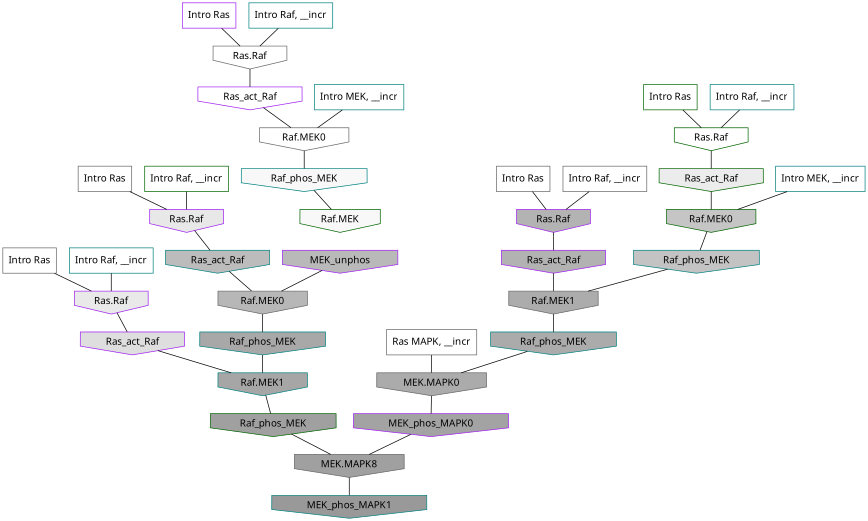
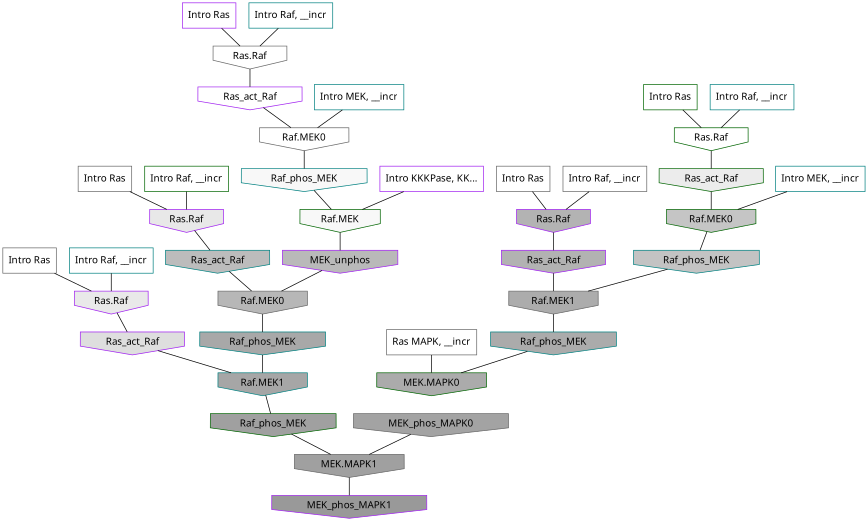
  digraph {
    rankdir=TB
    ranksep=0.30
    node [color=teal fillcolor="0.000 0.000 1.000" fontname="CMU Serif" shape=invhouse style=filled]
    edge [color="0.000 0.000 0.000" dir=none fontname="CMU Serif"]
    n1 [color=gray40 label="Intro Ras" shape=rectangle]
    n2 [color=purple fillcolor="0.000 0.000 0.911" label="Ras.Raf"]
    n3 [color=purple fillcolor="0.000 0.000 0.869" label=Ras_act_Raf]
    n4 [color=gray40 label="Intro Ras" shape=rectangle]
    n5 [color=purple fillcolor="0.000 0.000 0.908" label="Ras.Raf"]
    n6 [fillcolor="0.000 0.000 0.737" label=Ras_act_Raf]
    n7 [color=darkgreen label="Intro Ras" shape=rectangle]
    n8 [color=darkgreen label="Ras.Raf"]
    n9 [color=darkgreen fillcolor="0.000 0.000 0.925" label=Ras_act_Raf]
    n10 [color=purple label="Intro Ras" shape=rectangle]
    n11 [color=gray40 label="Ras.Raf"]
    n12 [color=purple label=Ras_act_Raf]
    n13 [color=gray40 label="Intro Ras" shape=rectangle]
    n14 [color=purple fillcolor="0.000 0.000 0.703" label="Ras.Raf"]
    n15 [color=purple fillcolor="0.000 0.000 0.698" label=Ras_act_Raf]
    n16 [label="Intro Raf, __incr" shape=rectangle]
    n17 [color=gray40 label="Intro Raf, __incr" shape=rectangle]
    n18 [label="Intro Raf, __incr" shape=rectangle]
    n19 [label="Intro Raf, __incr" shape=rectangle]
    n20 [color=darkgreen label="Intro Raf, __incr" shape=rectangle]
    n21 [label="Intro MEK, __incr" shape=rectangle]
    n22 [color=gray40 label="Raf.MEK0"]
    n23 [fillcolor="0.000 0.000 0.972" label=Raf_phos_MEK]
    n24 [label="Intro MEK, __incr" shape=rectangle]
    n25 [color=darkgreen fillcolor="0.000 0.000 0.770" label="Raf.MEK0"]
    n26 [fillcolor="0.000 0.000 0.762" label=Raf_phos_MEK]
    n27 [color=gray40 label="Ras MAPK, __incr" shape=rectangle]
-   n28 [color=gray40 fillcolor="0.000 0.000 0.668" label="MEK.MAPK0"]
-   n29 [color=purple fillcolor="0.000 0.000 0.637" label=MEK_phos_MAPK0]
+   n28 [color=darkgreen fillcolor="0.000 0.000 0.668" label="MEK.MAPK0"]
+   n29 [color=gray40 fillcolor="0.000 0.000 0.637" label=MEK_phos_MAPK0]
+   n30 [color=purple label="Intro KKKPase, KK..." shape=rectangle]
    n31 [color=darkgreen fillcolor="0.000 0.000 0.971" label="Raf.MEK"]
    n32 [color=purple fillcolor="0.000 0.000 0.723" label=MEK_unphos]
    n33 [color=gray40 fillcolor="0.000 0.000 0.718" label="Raf.MEK0"]
    n34 [fillcolor="0.000 0.000 0.649" label="Raf.MEK1"]
    n35 [color=darkgreen fillcolor="0.000 0.000 0.626" label=Raf_phos_MEK]
    n36 [color=gray40 fillcolor="0.000 0.000 0.672" label="Raf.MEK1"]
    n37 [fillcolor="0.000 0.000 0.668" label=Raf_phos_MEK]
    n38 [fillcolor="0.000 0.000 0.658" label=Raf_phos_MEK]
-   n39 [color=gray40 fillcolor="0.000 0.000 0.626" label="MEK.MAPK8"]
-   n40 [fillcolor="0.000 0.000 0.600" label=MEK_phos_MAPK1]
+   n39 [color=gray40 fillcolor="0.000 0.000 0.626" label="MEK.MAPK1"]
+   n40 [color=purple fillcolor="0.000 0.000 0.600" label=MEK_phos_MAPK1]
    n1 -> n2
    n2 -> n3
    n3 -> n34
    n4 -> n5
    n5 -> n6
    n6 -> n33
    n7 -> n8
    n8 -> n9
    n9 -> n25
    n10 -> n11
    n11 -> n12
    n12 -> n22
    n13 -> n14
    n14 -> n15
    n15 -> n36
    n16 -> n11
    n17 -> n14
    n18 -> n8
    n19 -> n2
    n20 -> n5
    n21 -> n22
    n22 -> n23
    n23 -> n31
    n24 -> n25
    n25 -> n26
    n26 -> n36
    n27 -> n28
-   n28 -> n29
    n29 -> n39
+   n30 -> n31
+   n31 -> n32
    n32 -> n33
    n33 -> n38
    n34 -> n35
    n35 -> n39
    n36 -> n37
    n37 -> n28
    n38 -> n34
    n39 -> n40
  }
